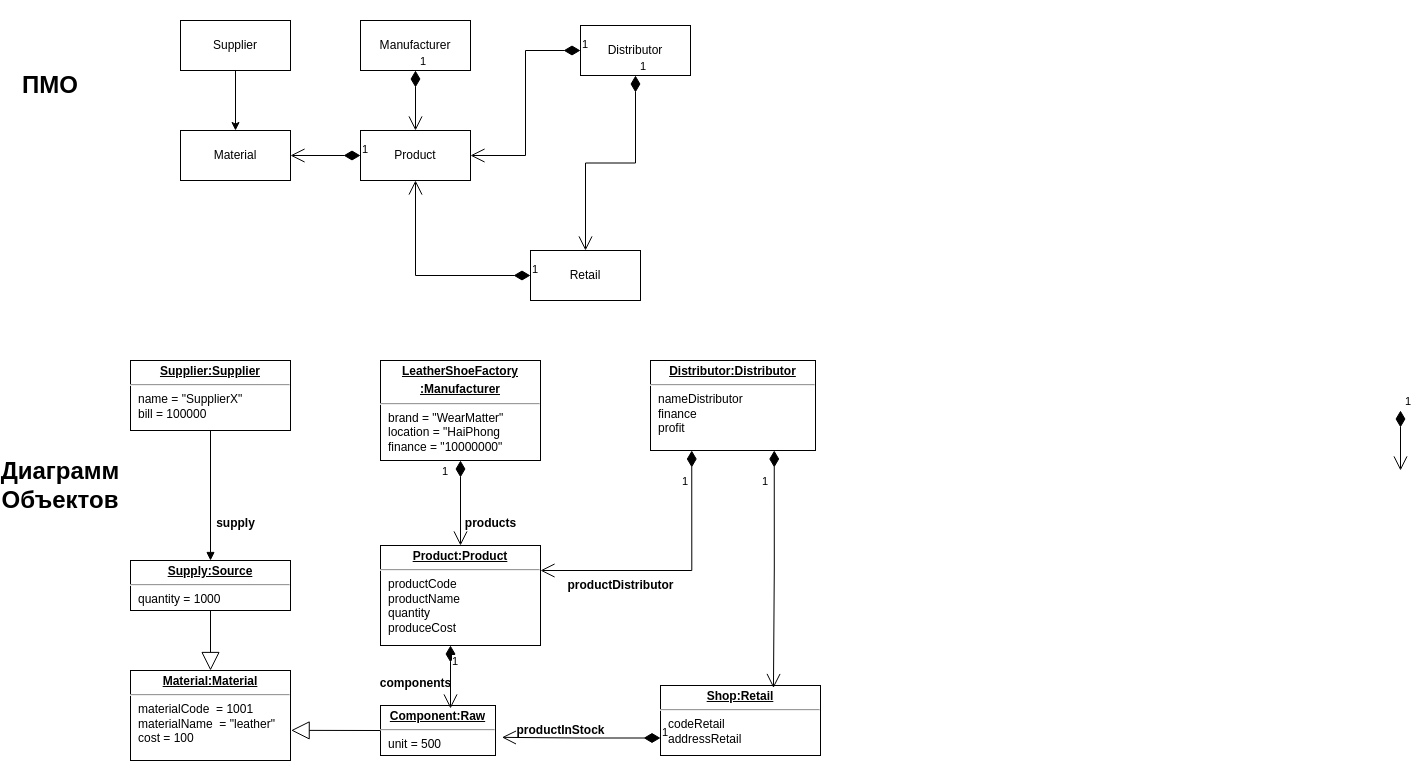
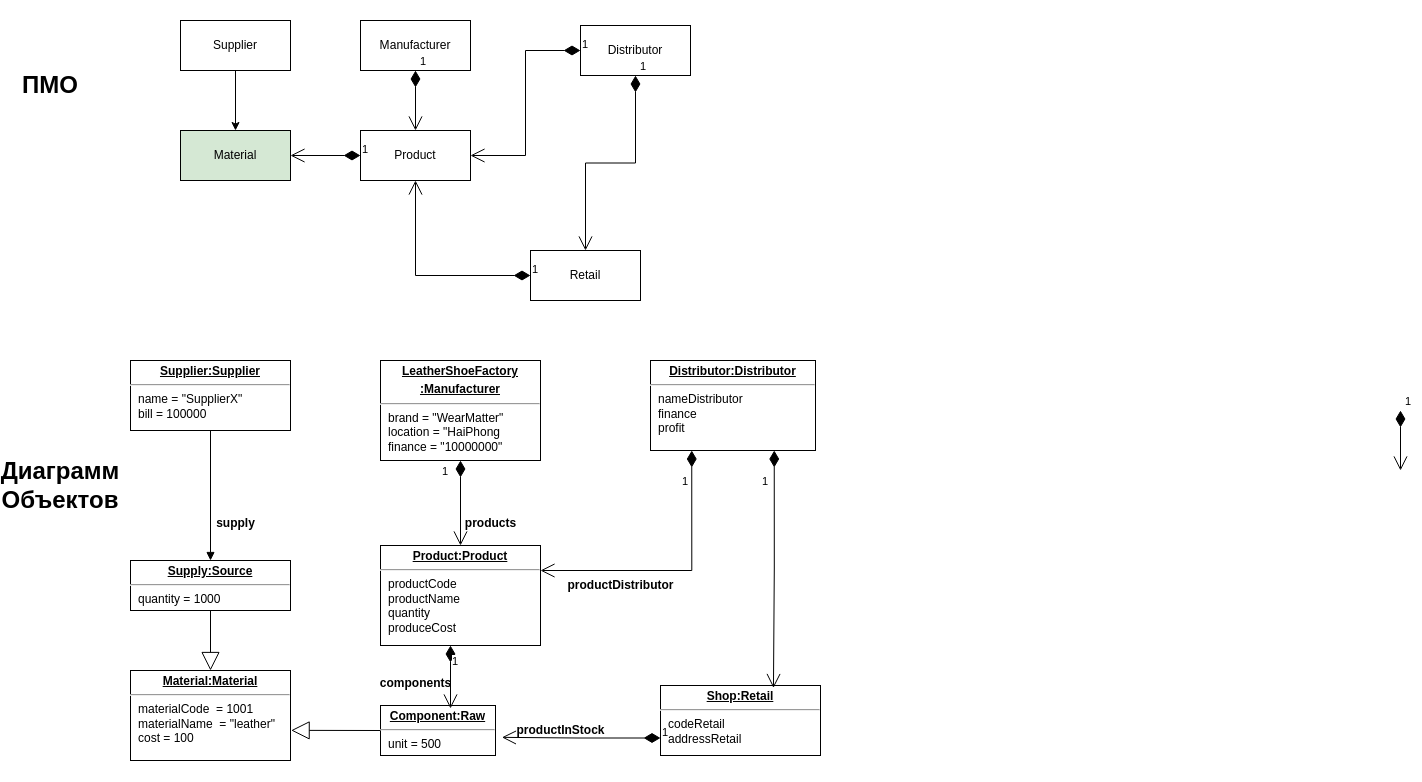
  <mxCell id="0" />
  <mxCell id="1" parent="0" />
  <mxCell id="2" value="Маnufacturer" style="html=1;whiteSpace=wrap;" parent="1" vertex="1"><mxGeometry x="360" y="20" width="110" height="50" as="geometry" /></mxCell>
  <mxCell id="3" style="edgeStyle=orthogonalEdgeStyle;rounded=0;orthogonalLoop=1;jettySize=auto;html=1;exitX=0.5;exitY=1;exitDx=0;exitDy=0;entryX=0.5;entryY=0;entryDx=0;entryDy=0;" parent="1" source="4" target="6" edge="1"><mxGeometry relative="1" as="geometry" /></mxCell>
  <mxCell id="4" value="Supplier" style="html=1;whiteSpace=wrap;" parent="1" vertex="1"><mxGeometry x="180" y="20" width="110" height="50" as="geometry" /></mxCell>
  <mxCell id="5" value="Product" style="html=1;whiteSpace=wrap;" parent="1" vertex="1"><mxGeometry x="360" y="130" width="110" height="50" as="geometry" /></mxCell>
- <mxCell id="6" value="Material" style="html=1;whiteSpace=wrap;" parent="1" vertex="1"><mxGeometry x="180" y="130" width="110" height="50" as="geometry" /></mxCell>
+ <mxCell id="6" value="Material" style="html=1;whiteSpace=wrap;fillColor=#d5e8d4;" parent="1" vertex="1"><mxGeometry x="180" y="130" width="110" height="50" as="geometry" /></mxCell>
  <mxCell id="7" value="Distributor" style="html=1;whiteSpace=wrap;" parent="1" vertex="1"><mxGeometry x="580" y="25" width="110" height="50" as="geometry" /></mxCell>
  <mxCell id="8" value="Retail" style="html=1;whiteSpace=wrap;" parent="1" vertex="1"><mxGeometry x="530" y="250" width="110" height="50" as="geometry" /></mxCell>
  <mxCell id="9" value="1" style="endArrow=open;html=1;endSize=12;startArrow=diamondThin;startSize=14;startFill=1;edgeStyle=orthogonalEdgeStyle;align=left;verticalAlign=bottom;rounded=0;exitX=0;exitY=0.5;exitDx=0;exitDy=0;entryX=1;entryY=0.5;entryDx=0;entryDy=0;" parent="1" source="5" target="6" edge="1"><mxGeometry x="-1" y="3" relative="1" as="geometry"><mxPoint x="280" y="140" as="sourcePoint" /><mxPoint x="440" y="140" as="targetPoint" /></mxGeometry></mxCell>
  <mxCell id="10" value="&lt;p style=&quot;margin:0px;margin-top:4px;text-align:center;text-decoration:underline;&quot;&gt;&lt;b&gt;LeatherShoeFactory&lt;/b&gt;&lt;/p&gt;&lt;p style=&quot;margin:0px;margin-top:4px;text-align:center;text-decoration:underline;&quot;&gt;&lt;b&gt;:Manufacturer&lt;/b&gt;&lt;/p&gt;&lt;hr&gt;&lt;p style=&quot;margin:0px;margin-left:8px;&quot;&gt;brand = &quot;WearMatter&quot;&amp;nbsp;&lt;br&gt;location = &quot;HaiPhong&lt;span style=&quot;white-space: pre;&quot;&gt;&#09;&lt;/span&gt;&lt;br&gt;finance = &quot;10000000&quot;&lt;/p&gt;" style="verticalAlign=top;align=left;overflow=fill;fontSize=12;fontFamily=Helvetica;html=1;whiteSpace=wrap;" parent="1" vertex="1"><mxGeometry x="380" y="360" width="160" height="100" as="geometry" /></mxCell>
  <mxCell id="11" value="&lt;p style=&quot;margin:0px;margin-top:4px;text-align:center;text-decoration:underline;&quot;&gt;&lt;b&gt;Supplier:Supplier&lt;/b&gt;&lt;/p&gt;&lt;hr&gt;&lt;p style=&quot;margin:0px;margin-left:8px;&quot;&gt;name = &quot;SupplierX&quot;&lt;br&gt;bill = 100000&lt;/p&gt;" style="verticalAlign=top;align=left;overflow=fill;fontSize=12;fontFamily=Helvetica;html=1;whiteSpace=wrap;" parent="1" vertex="1"><mxGeometry x="130" y="360" width="160" height="70" as="geometry" /></mxCell>
  <mxCell id="12" value="&lt;p style=&quot;margin:0px;margin-top:4px;text-align:center;text-decoration:underline;&quot;&gt;&lt;b&gt;Material:Material&lt;/b&gt;&lt;/p&gt;&lt;hr&gt;&lt;p style=&quot;margin:0px;margin-left:8px;&quot;&gt;materialCode&amp;nbsp; = 1001&lt;br&gt;materialName&amp;nbsp; = &quot;leather&quot;&lt;/p&gt;&lt;p style=&quot;margin:0px;margin-left:8px;&quot;&gt;cost = 100&lt;/p&gt;&lt;p style=&quot;margin:0px;margin-left:8px;&quot;&gt;&lt;br&gt;&lt;/p&gt;" style="verticalAlign=top;align=left;overflow=fill;fontSize=12;fontFamily=Helvetica;html=1;whiteSpace=wrap;" parent="1" vertex="1"><mxGeometry x="130" y="670" width="160" height="90" as="geometry" /></mxCell>
  <mxCell id="13" value="&lt;p style=&quot;margin:0px;margin-top:4px;text-align:center;text-decoration:underline;&quot;&gt;&lt;b&gt;Supply:Source&lt;/b&gt;&lt;/p&gt;&lt;hr&gt;&lt;p style=&quot;margin:0px;margin-left:8px;&quot;&gt;quantity = 1000&amp;nbsp;&amp;nbsp;&lt;br&gt;&lt;/p&gt;" style="verticalAlign=top;align=left;overflow=fill;fontSize=12;fontFamily=Helvetica;html=1;whiteSpace=wrap;" parent="1" vertex="1"><mxGeometry x="130" y="560" width="160" height="50" as="geometry" /></mxCell>
  <mxCell id="14" value="&lt;p style=&quot;margin:0px;margin-top:4px;text-align:center;text-decoration:underline;&quot;&gt;&lt;b&gt;Component:Raw&lt;/b&gt;&lt;/p&gt;&lt;hr&gt;&lt;p style=&quot;margin:0px;margin-left:8px;&quot;&gt;unit = 500&amp;nbsp;&lt;br&gt;&lt;/p&gt;" style="verticalAlign=top;align=left;overflow=fill;fontSize=12;fontFamily=Helvetica;html=1;whiteSpace=wrap;" parent="1" vertex="1"><mxGeometry x="380" y="705" width="115" height="50" as="geometry" /></mxCell>
  <mxCell id="15" value="&lt;p style=&quot;margin:0px;margin-top:4px;text-align:center;text-decoration:underline;&quot;&gt;&lt;b&gt;Product:Product&lt;/b&gt;&lt;/p&gt;&lt;hr&gt;&lt;p style=&quot;margin:0px;margin-left:8px;&quot;&gt;productCode&lt;/p&gt;&lt;p style=&quot;margin:0px;margin-left:8px;&quot;&gt;productName&lt;/p&gt;&lt;p style=&quot;margin:0px;margin-left:8px;&quot;&gt;quantity&lt;/p&gt;&lt;p style=&quot;margin:0px;margin-left:8px;&quot;&gt;produceCost&amp;nbsp;&lt;br&gt;&lt;/p&gt;" style="verticalAlign=top;align=left;overflow=fill;fontSize=12;fontFamily=Helvetica;html=1;whiteSpace=wrap;" parent="1" vertex="1"><mxGeometry x="380" y="545" width="160" height="100" as="geometry" /></mxCell>
  <mxCell id="16" value="&lt;p style=&quot;margin:0px;margin-top:4px;text-align:center;text-decoration:underline;&quot;&gt;&lt;b&gt;Distributor:Distributor&lt;/b&gt;&lt;/p&gt;&lt;hr&gt;&lt;p style=&quot;margin:0px;margin-left:8px;&quot;&gt;nameDistributor&lt;/p&gt;&lt;p style=&quot;margin:0px;margin-left:8px;&quot;&gt;finance&lt;br&gt;profit&amp;nbsp;&lt;/p&gt;" style="verticalAlign=top;align=left;overflow=fill;fontSize=12;fontFamily=Helvetica;html=1;whiteSpace=wrap;" parent="1" vertex="1"><mxGeometry x="650" y="360" width="165" height="90" as="geometry" /></mxCell>
  <mxCell id="17" value="&lt;p style=&quot;margin:0px;margin-top:4px;text-align:center;text-decoration:underline;&quot;&gt;&lt;b&gt;Shop:Retail&lt;/b&gt;&lt;/p&gt;&lt;hr&gt;&lt;p style=&quot;margin:0px;margin-left:8px;&quot;&gt;codeRetail&lt;br&gt;addressRetail&lt;span style=&quot;white-space: pre;&quot;&gt;&#09;&lt;/span&gt;&amp;nbsp;&lt;br&gt;&lt;br&gt;&lt;/p&gt;" style="verticalAlign=top;align=left;overflow=fill;fontSize=12;fontFamily=Helvetica;html=1;whiteSpace=wrap;" parent="1" vertex="1"><mxGeometry x="660" y="685" width="160" height="70" as="geometry" /></mxCell>
  <mxCell id="18" value="1" style="endArrow=open;html=1;endSize=12;startArrow=diamondThin;startSize=14;startFill=1;edgeStyle=orthogonalEdgeStyle;align=left;verticalAlign=bottom;rounded=0;exitX=0.5;exitY=1;exitDx=0;exitDy=0;entryX=0.5;entryY=0;entryDx=0;entryDy=0;" parent="1" source="10" target="15" edge="1"><mxGeometry x="-0.529" y="-20" relative="1" as="geometry"><mxPoint x="240" y="550" as="sourcePoint" /><mxPoint x="400" y="550" as="targetPoint" /><mxPoint as="offset" /></mxGeometry></mxCell>
  <mxCell id="19" value="" style="endArrow=block;endSize=16;endFill=0;html=1;rounded=0;exitX=0;exitY=0.5;exitDx=0;exitDy=0;entryX=1.004;entryY=0.665;entryDx=0;entryDy=0;entryPerimeter=0;" parent="1" source="14" target="12" edge="1"><mxGeometry width="160" relative="1" as="geometry"><mxPoint x="300" y="790" as="sourcePoint" /><mxPoint x="460" y="790" as="targetPoint" /></mxGeometry></mxCell>
  <mxCell id="20" value="" style="endArrow=block;endSize=16;endFill=0;html=1;rounded=0;exitX=0.5;exitY=1;exitDx=0;exitDy=0;entryX=0.5;entryY=0;entryDx=0;entryDy=0;" parent="1" source="13" target="12" edge="1"><mxGeometry width="160" relative="1" as="geometry"><mxPoint x="390" y="740" as="sourcePoint" /><mxPoint x="301" y="740" as="targetPoint" /></mxGeometry></mxCell>
  <mxCell id="21" value="products" style="text;align=center;fontStyle=1;verticalAlign=middle;spacingLeft=3;spacingRight=3;strokeColor=none;rotatable=0;points=[[0,0.5],[1,0.5]];portConstraint=eastwest;html=1;" parent="1" vertex="1"><mxGeometry x="450" y="510" width="80" height="26" as="geometry" /></mxCell>
  <mxCell id="22" value="1" style="endArrow=open;html=1;endSize=12;startArrow=diamondThin;startSize=14;startFill=1;edgeStyle=orthogonalEdgeStyle;align=left;verticalAlign=bottom;rounded=0;exitX=0.25;exitY=1;exitDx=0;exitDy=0;" parent="1" edge="1"><mxGeometry x="-0.206" relative="1" as="geometry"><mxPoint x="450" y="645" as="sourcePoint" /><mxPoint x="450" y="708" as="targetPoint" /><mxPoint as="offset" /></mxGeometry></mxCell>
  <mxCell id="23" value="components" style="text;align=center;fontStyle=1;verticalAlign=middle;spacingLeft=3;spacingRight=3;strokeColor=none;rotatable=0;points=[[0,0.5],[1,0.5]];portConstraint=eastwest;html=1;" parent="1" vertex="1"><mxGeometry x="375" y="670" width="80" height="26" as="geometry" /></mxCell>
  <mxCell id="24" value="supply" style="text;align=center;fontStyle=1;verticalAlign=middle;spacingLeft=3;spacingRight=3;strokeColor=none;rotatable=0;points=[[0,0.5],[1,0.5]];portConstraint=eastwest;html=1;" parent="1" vertex="1"><mxGeometry x="195" y="510" width="80" height="26" as="geometry" /></mxCell>
  <mxCell id="25" value="productInStock" style="text;align=center;fontStyle=1;verticalAlign=middle;spacingLeft=3;spacingRight=3;strokeColor=none;rotatable=0;points=[[0,0.5],[1,0.5]];portConstraint=eastwest;html=1;" parent="1" vertex="1"><mxGeometry x="520" y="717" width="80" height="26" as="geometry" /></mxCell>
  <mxCell id="26" value="productDistributor" style="text;align=center;fontStyle=1;verticalAlign=middle;spacingLeft=3;spacingRight=3;strokeColor=none;rotatable=0;points=[[0,0.5],[1,0.5]];portConstraint=eastwest;html=1;" parent="1" vertex="1"><mxGeometry x="580" y="572" width="80" height="26" as="geometry" /></mxCell>
  <mxCell id="27" value="1" style="endArrow=open;html=1;endSize=12;startArrow=diamondThin;startSize=14;startFill=1;edgeStyle=orthogonalEdgeStyle;align=left;verticalAlign=bottom;rounded=0;exitX=0.25;exitY=1;exitDx=0;exitDy=0;entryX=1;entryY=0.25;entryDx=0;entryDy=0;" parent="1" source="16" target="15" edge="1"><mxGeometry x="-0.705" y="-11" relative="1" as="geometry"><mxPoint x="640" y="630" as="sourcePoint" /><mxPoint x="800" y="630" as="targetPoint" /><mxPoint as="offset" /></mxGeometry></mxCell>
  <mxCell id="28" value="1" style="endArrow=open;html=1;endSize=12;startArrow=diamondThin;startSize=14;startFill=1;edgeStyle=orthogonalEdgeStyle;align=left;verticalAlign=bottom;rounded=0;exitX=0;exitY=0.75;exitDx=0;exitDy=0;entryX=1.056;entryY=0.637;entryDx=0;entryDy=0;entryPerimeter=0;" parent="1" source="17" target="14" edge="1"><mxGeometry x="-1" y="3" relative="1" as="geometry"><mxPoint x="570" y="550" as="sourcePoint" /><mxPoint x="730" y="550" as="targetPoint" /></mxGeometry></mxCell>
  <mxCell id="29" value="1" style="endArrow=open;html=1;endSize=12;startArrow=diamondThin;startSize=14;startFill=1;edgeStyle=orthogonalEdgeStyle;align=left;verticalAlign=bottom;rounded=0;exitX=0;exitY=0.5;exitDx=0;exitDy=0;entryX=0.5;entryY=1;entryDx=0;entryDy=0;" parent="1" source="8" target="5" edge="1"><mxGeometry x="-1" y="3" relative="1" as="geometry"><mxPoint x="370" y="270" as="sourcePoint" /><mxPoint x="530" y="270" as="targetPoint" /></mxGeometry></mxCell>
  <mxCell id="30" value="1" style="endArrow=open;html=1;endSize=12;startArrow=diamondThin;startSize=14;startFill=1;edgeStyle=orthogonalEdgeStyle;align=left;verticalAlign=bottom;rounded=0;exitX=0;exitY=0.5;exitDx=0;exitDy=0;entryX=1;entryY=0.5;entryDx=0;entryDy=0;" parent="1" source="7" target="5" edge="1"><mxGeometry x="-1" y="3" relative="1" as="geometry"><mxPoint x="570" y="140" as="sourcePoint" /><mxPoint x="730" y="140" as="targetPoint" /></mxGeometry></mxCell>
  <mxCell id="31" value="1" style="endArrow=open;html=1;endSize=12;startArrow=diamondThin;startSize=14;startFill=1;edgeStyle=orthogonalEdgeStyle;align=left;verticalAlign=bottom;rounded=0;exitX=0.75;exitY=1;exitDx=0;exitDy=0;entryX=0.706;entryY=0.036;entryDx=0;entryDy=0;entryPerimeter=0;" parent="1" source="16" target="17" edge="1"><mxGeometry x="-0.664" y="-14" relative="1" as="geometry"><mxPoint x="680" y="620" as="sourcePoint" /><mxPoint x="840" y="620" as="targetPoint" /><mxPoint as="offset" /></mxGeometry></mxCell>
  <mxCell id="32" value="" style="html=1;verticalAlign=bottom;endArrow=block;curved=0;rounded=0;exitX=0.5;exitY=1;exitDx=0;exitDy=0;entryX=0.5;entryY=0;entryDx=0;entryDy=0;" parent="1" source="11" target="13" edge="1"><mxGeometry width="80" relative="1" as="geometry"><mxPoint x="360" y="470" as="sourcePoint" /><mxPoint x="440" y="470" as="targetPoint" /></mxGeometry></mxCell>
  <mxCell id="33" value="&lt;b&gt;&lt;font style=&quot;font-size: 24px;&quot;&gt;ПМО&lt;/font&gt;&lt;/b&gt;" style="text;html=1;strokeColor=none;fillColor=none;align=center;verticalAlign=middle;whiteSpace=wrap;rounded=0;" parent="1" vertex="1"><mxGeometry x="20" y="70" width="60" height="30" as="geometry" /></mxCell>
  <mxCell id="34" value="&lt;b&gt;&lt;font style=&quot;font-size: 24px;&quot;&gt;Диаграмм Объектов&lt;/font&gt;&lt;/b&gt;" style="text;html=1;strokeColor=none;fillColor=none;align=center;verticalAlign=middle;whiteSpace=wrap;rounded=0;" parent="1" vertex="1"><mxGeometry x="30" y="470" width="60" height="30" as="geometry" /></mxCell>
  <mxCell id="35" value="1" style="endArrow=open;html=1;endSize=12;startArrow=diamondThin;startSize=14;startFill=1;edgeStyle=orthogonalEdgeStyle;align=left;verticalAlign=bottom;rounded=0;exitX=0.5;exitY=1;exitDx=0;exitDy=0;entryX=0.5;entryY=0;entryDx=0;entryDy=0;" parent="1" source="2" target="5" edge="1"><mxGeometry x="-1" y="3" relative="1" as="geometry"><mxPoint x="390" y="90" as="sourcePoint" /><mxPoint x="550" y="90" as="targetPoint" /></mxGeometry></mxCell>
  <mxCell id="36" value="1" style="endArrow=open;html=1;endSize=12;startArrow=diamondThin;startSize=14;startFill=1;edgeStyle=orthogonalEdgeStyle;align=left;verticalAlign=bottom;rounded=0;exitX=0.5;exitY=1;exitDx=0;exitDy=0;entryX=0.5;entryY=0;entryDx=0;entryDy=0;" parent="1" edge="1"><mxGeometry x="-1" y="3" relative="1" as="geometry"><mxPoint x="1400" y="410" as="sourcePoint" /><mxPoint x="1400" y="470" as="targetPoint" /></mxGeometry></mxCell>
  <mxCell id="37" value="1" style="endArrow=open;html=1;endSize=12;startArrow=diamondThin;startSize=14;startFill=1;edgeStyle=orthogonalEdgeStyle;align=left;verticalAlign=bottom;rounded=0;exitX=0.5;exitY=1;exitDx=0;exitDy=0;entryX=0.5;entryY=0;entryDx=0;entryDy=0;" parent="1" source="7" target="8" edge="1"><mxGeometry x="-1" y="3" relative="1" as="geometry"><mxPoint x="435" y="90" as="sourcePoint" /><mxPoint x="435" y="150" as="targetPoint" /><Array as="points" /></mxGeometry></mxCell>
